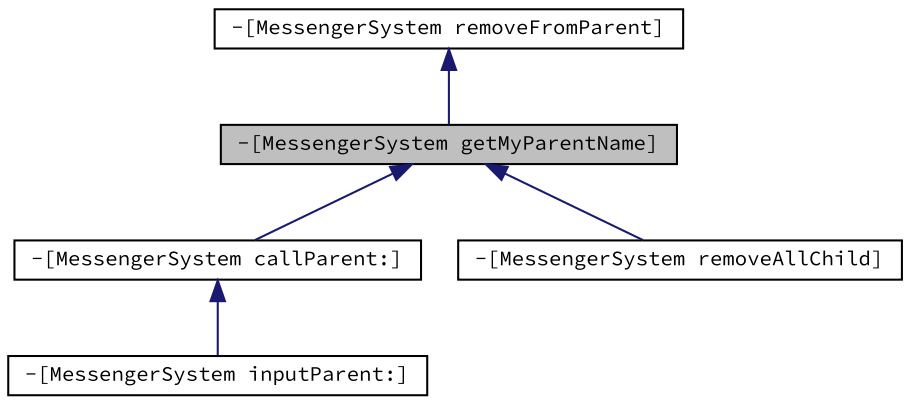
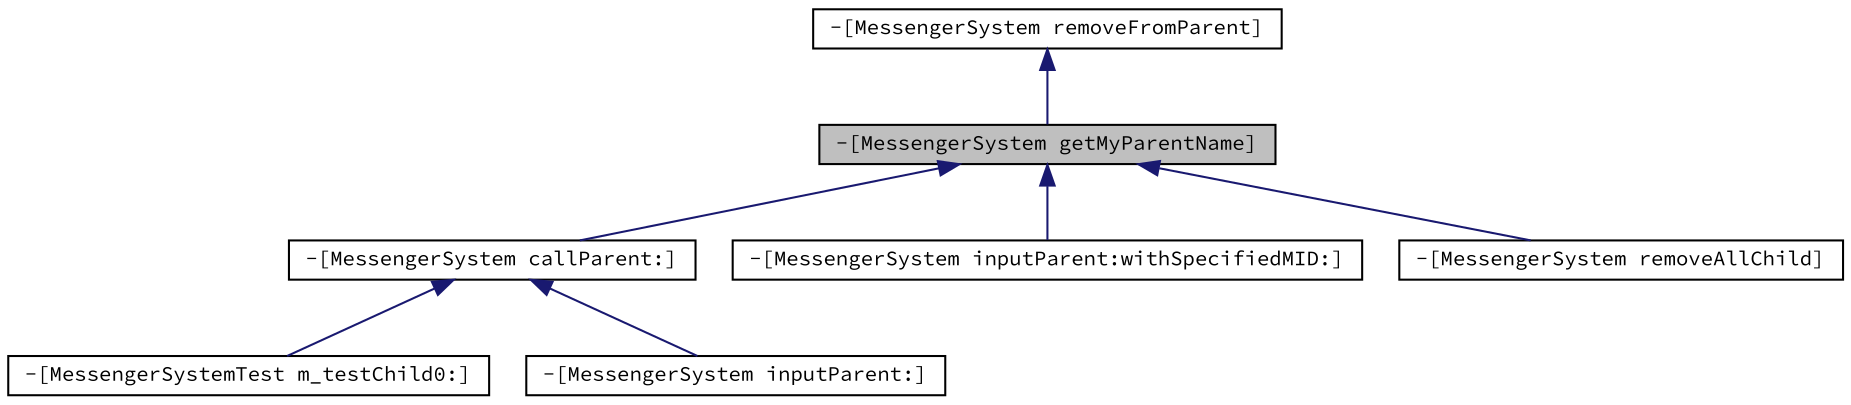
  digraph {
    fontname="Source Code Pro"
    rankdir=TB
    node [color=black fillcolor=white fontname="Source Code Pro" fontsize=10 shape=record style=filled]
    edge [color=midnightblue dir=back fontname="Source Code Pro" fontsize=10 labelfontname="FreeSans.ttf" labelfontsize=10 style=solid]
    n1 [fillcolor=grey75 fontcolor=black height=0.2 label="-[MessengerSystem getMyParentName]" width=0.4]
    n2 [height=0.2 label="-[MessengerSystem callParent:]" width=0.4]
+   n3 [height=0.2 label="-[MessengerSystem inputParent:withSpecifiedMID:]" width=0.4]
    n4 [height=0.2 label="-[MessengerSystem removeAllChild]" width=0.4]
+   n5 [height=0.2 label="-[MessengerSystemTest m_testChild0:]" width=0.4]
    n6 [height=0.2 label="-[MessengerSystem inputParent:]" width=0.4]
    n7 [height=0.2 label="-[MessengerSystem removeFromParent]" width=0.4]
    n1 -> n2
+   n1 -> n3
    n1 -> n4
+   n2 -> n5
    n2 -> n6
    n7 -> n1
  }
